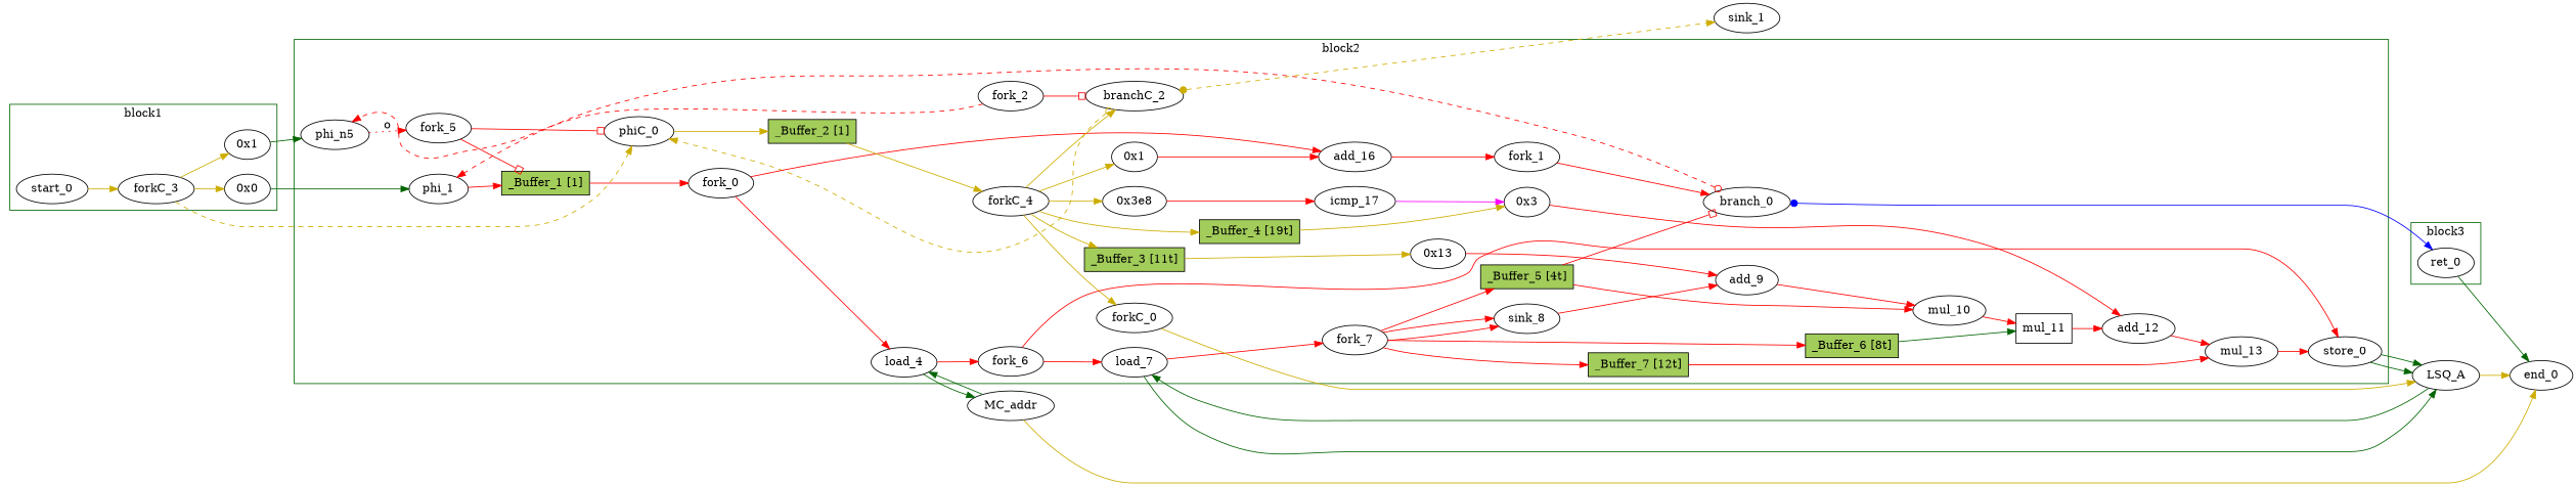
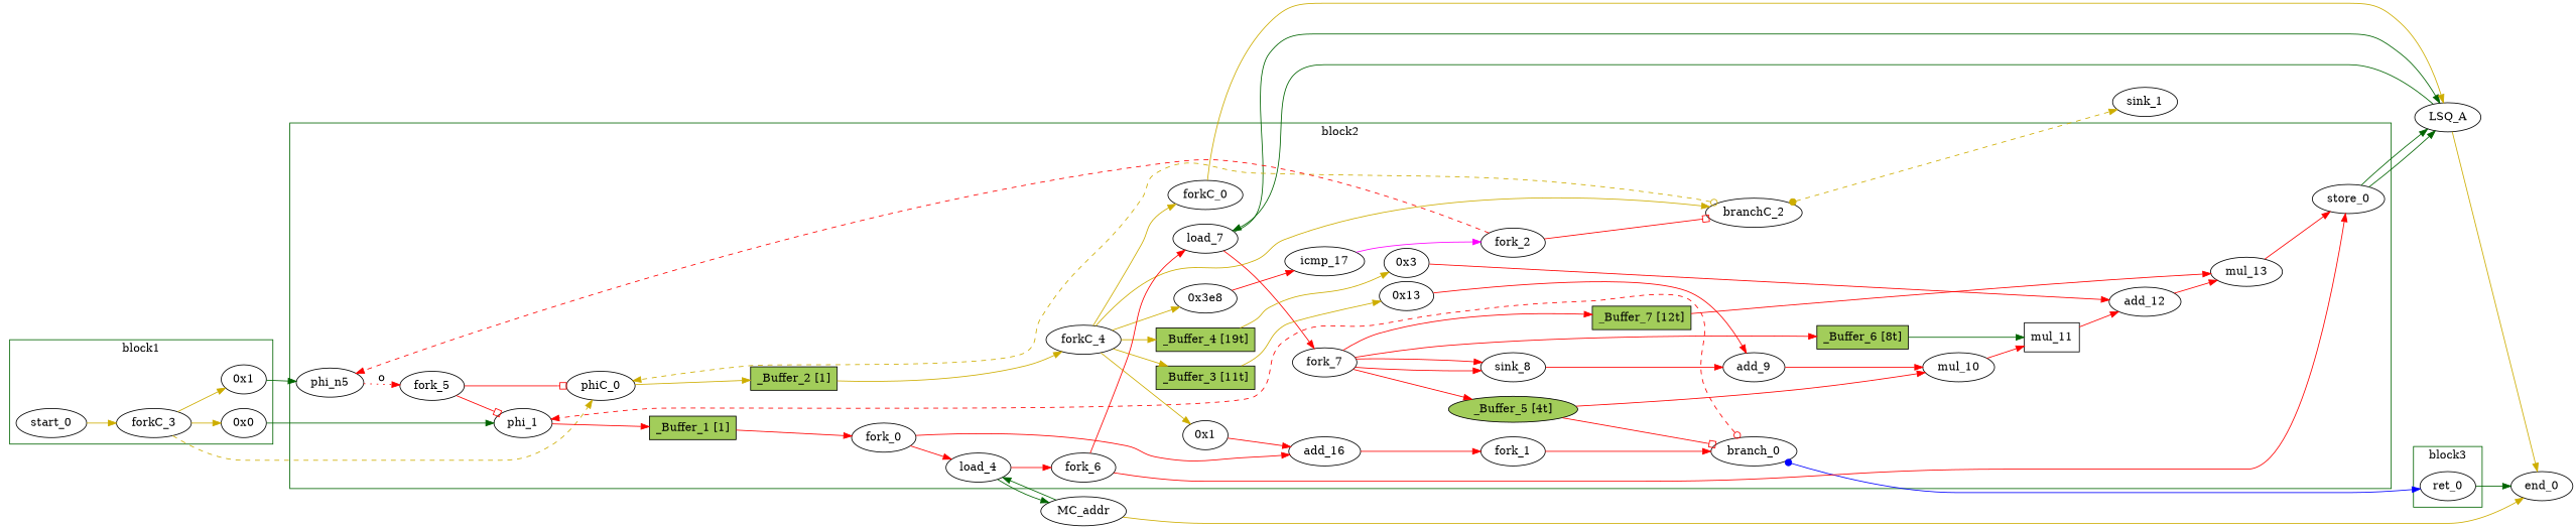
  digraph {
    rankdir=LR
    node [bbID=2 in="in1:32" out="out1:32" shape=oval type=Operator]
    edge [arrowhead=normal color=red from=out1 to=in1]
    n1 [bbID=1 label="0x0" type=Constant value="0x0"]
    start_0 [bbID=1 in="in1:0" out="out1:0" type=Entry]
    n3 [bbID=1 label="0x1" type=Constant value="0x1"]
    forkC_3 [bbID=1 in="in1:0" out="out1:0 out2:0 out3:0" type=Fork]
    phi_1 [delay=0.366 in="in1?:1 in2:32 in3:32" type=Mux]
    load_4 [in="in1:32 in2:32" latency=2 offset=0 op=mc_load_op out="out1:32 out2:32" portID=0 retimingDiff=2]
    load_7 [in="in1:32 in2:32" latency=5 offset=0 op=lsq_load_op out="out1:32 out2:32" portID=0 retimingDiff=5]
    n8 [in="in1:32 in2:32" label=sink_8 latency=4 op=mul_op retimingDiff=4]
    n9 [label="0x13" retimingDiff=12 type=Constant value="0x13"]
    add_9 [delay=1.693 in="in1:32 in2:32" op=add_op retimingDiff=12]
    mul_10 [in="in1:32 in2:32" latency=4 op=mul_op retimingDiff=4]
    mul_11 [in="in1:32 in2:32" latency=4 op=mul_op retimingDiff=4 shape=box]
    n13 [label="0x3" retimingDiff=20 type=Constant value="0x3"]
    add_12 [delay=1.693 in="in1:32 in2:32" op=add_op retimingDiff=20]
    mul_13 [in="in1:32 in2:32" latency=4 op=mul_op retimingDiff=4]
    store_0 [in="in1:32 in2:32" offset=1 op=lsq_store_op out="out1:32 out2:32" portID=0]
    n17 [label="0x1" retimingDiff=1 type=Constant value="0x1"]
    add_16 [delay=1.693 in="in1:32 in2:32" op=add_op retimingDiff=1]
    n19 [label="0x3e8" retimingDiff=1 type=Constant value="0x3e8"]
    icmp_17 [delay=1.53 in="in1:32 in2:32" op=icmp_ult_op out="out1:1" retimingDiff=1]
    forkC_0 [in="in1:0" out="out1:0" retimingDiff=1 type=Fork]
    phiC_0 [delay=0.166 in="in1?:1 in2:0 in3:0" out="out1:0" type=Mux]
    branch_0 [in="in1:32 in2?:1*i" out="out1+:32 out2-:32" retimingDiff=1 type=Branch]
    phi_n5 [delay=0.366 in="in1:32 in2:32*i" type=Merge]
    branchC_2 [in="in1:0 in2?:1*i" out="out1+:0 out2-:0" retimingDiff=1 type=Branch]
    fork_0 [out="out1:32 out2:32" retimingDiff=1 type=Fork]
    fork_1 [out="out1:32 out2:32" retimingDiff=1 type=Fork]
    fork_2 [out="out1:32 out2:32 out3:32" retimingDiff=1 type=Fork]
    forkC_4 [in="in1:0" out="out1:0 out2:0 out3:0 out4:0 out5:0 out6:0" retimingDiff=1 type=Fork]
    fork_5 [out="out1:32 out2:32" type=Fork]
    fork_6 [out="out1:32 out2:32" retimingDiff=3 type=Fork]
    fork_7 [out="out1:32 out2:32 out3:32 out4:32 out5:32" retimingDiff=8 type=Fork]
    n33 [fillcolor=darkolivegreen3 height=0.4 label="_Buffer_1 [1]" shape=box slots=1 style=filled transparent=false type=Buffer]
    n34 [fillcolor=darkolivegreen3 height=0.4 in="in1:0" label="_Buffer_2 [1]" out="out1:0" shape=box slots=1 style=filled transparent=false type=Buffer]
    n35 [fillcolor=darkolivegreen3 height=0.4 in="in1:0" label="_Buffer_3 [11t]" out="out1:0" shape=box slots=11 style=filled transparent=true type=Buffer]
    n36 [fillcolor=darkolivegreen3 height=0.4 in="in1:0" label="_Buffer_4 [19t]" out="out1:0" shape=box slots=19 style=filled transparent=true type=Buffer]
-   n37 [fillcolor=darkolivegreen3 height=0.4 label="_Buffer_5 [4t]" shape=box slots=4 style=filled transparent=true type=Buffer]
+   n37 [fillcolor=darkolivegreen3 height=0.4 label="_Buffer_5 [4t]" shape=ellipse slots=4 style=filled transparent=true type=Buffer]
    n38 [fillcolor=darkolivegreen3 height=0.4 label="_Buffer_6 [8t]" shape=box slots=8 style=filled transparent=true type=Buffer]
    n39 [fillcolor=darkolivegreen3 height=0.4 label="_Buffer_7 [12t]" shape=box slots=12 style=filled transparent=true type=Buffer]
    ret_0 [bbID=3 op=ret_op]
    MC_addr [bbID=0 bbcount=0 in="in1:32*l0a" ldcount=1 memory=addr out="out1:32*l0d out2:0*e" stcount=0 type=MC shape=""]
    LSQ_A [bbID=0 bbcount=1 fifoDepth=32 in="in1:0*c0 in2:32*l0a in3:32*s0a in4:32*s0d" ldcount=1 loadOffsets="{{0;0;0;0;0;0;0;0;0;0;0;0;0;0;0;0;0;0;0;0;0;0;0;0;0;0;0;0;0;0;0;0}}" loadPorts="{{0;0;0;0;0;0;0;0;0;0;0;0;0;0;0;0;0;0;0;0;0;0;0;0;0;0;0;0;0;0;0;0}}" memory=A numLoads="{1}" numStores="{1}" out="out1:32*l0d out2:0*e" stcount=1 storeOffsets="{{1;0;0;0;0;0;0;0;0;0;0;0;0;0;0;0;0;0;0;0;0;0;0;0;0;0;0;0;0;0;0;0}}" storePorts="{{0;0;0;0;0;0;0;0;0;0;0;0;0;0;0;0;0;0;0;0;0;0;0;0;0;0;0;0;0;0;0;0}}" type=LSQ shape=""]
    sink_1 [bbID=0 in="in1:0" type=Sink out=""]
    end_0 [bbID=0 in="in1:0*e in2:0*e in3:32" type=Exit]
    subgraph cluster_1 {
      color=darkgreen
      label=block1
      n1
      start_0
      n3
      forkC_3
    }
    subgraph cluster_2 {
      color=darkgreen
      label=block2
      phi_1
      load_4
      load_7
      n8
      n9
      add_9
      mul_10
      mul_11
      n13
      add_12
      mul_13
      store_0
      n17
      add_16
      n19
      icmp_17
      forkC_0
      phiC_0
      branch_0
      phi_n5
      branchC_2
      fork_0
      fork_1
      fork_2
      forkC_4
      fork_5
      fork_6
      fork_7
      n33
      n34
      n35
      n36
      n37
      n38
      n39
    }
    subgraph cluster_3 {
      color=darkgreen
      label=block3
      ret_0
    }
    n1 -> phi_1 [color=darkgreen to=in3]
    start_0 -> forkC_3 [color=gold3]
    n3 -> phi_n5 [color=darkgreen]
    forkC_3 -> n1 [color=gold3]
    forkC_3 -> n3 [color=gold3 from=out3]
    forkC_3 -> phiC_0 [color=gold3 from=out2 style=dashed to=in3]
    phi_1 -> n33
    load_4 -> fork_6
    load_4 -> MC_addr [color=darkgreen from=out2]
    load_7 -> fork_7
    load_7 -> LSQ_A [color=darkgreen from=out2 to=in2]
    n8 -> add_9
    n9 -> add_9 [to=in2]
    add_9 -> mul_10
    mul_10 -> mul_11
    mul_11 -> add_12
    n13 -> add_12 [to=in2]
    add_12 -> mul_13
    mul_13 -> store_0
    store_0 -> LSQ_A [color=darkgreen from=out2 to=in3]
    store_0 -> LSQ_A [color=darkgreen to=in4]
    n17 -> add_16 [to=in2]
    add_16 -> fork_1
    n19 -> icmp_17 [to=in2]
-   icmp_17 -> n13 [color=magenta]
+   icmp_17 -> fork_2 [color=magenta]
    forkC_0 -> LSQ_A [color=gold3]
    phiC_0 -> n34 [color=gold3]
    branch_0 -> phi_1 [arrowtail=odot constraint=false dir=both from=out2 minlen=3 style=dashed to=in2]
    branch_0 -> ret_0 [arrowtail=dot color=blue dir=both]
    phi_n5 -> fork_5 [label=o slots=1 style=dotted transparent=true]
    branchC_2 -> phiC_0 [arrowtail=odot color=gold3 constraint=false dir=both from=out2 minlen=3 style=dashed to=in2]
    branchC_2 -> sink_1 [arrowtail=dot color=gold3 dir=both minlen=3 style=dashed]
    fork_0 -> load_4 [from=out2 to=in2]
    fork_0 -> add_16
    fork_1 -> branch_0 [from=out2]
    fork_2 -> phi_n5 [constraint=false from=out2 minlen=3 style=dashed to=in2]
    fork_2 -> branchC_2 [arrowhead=obox from=out3 to=in2]
    forkC_4 -> n17 [color=gold3 from=out4]
    forkC_4 -> n19 [color=gold3 from=out5]
    forkC_4 -> forkC_0 [color=gold3 from=out6]
    forkC_4 -> branchC_2 [color=gold3 from=out2]
    forkC_4 -> n35 [color=gold3]
    forkC_4 -> n36 [color=gold3 from=out3]
-   fork_5 -> n33 [arrowhead=obox]
+   fork_5 -> phi_1 [arrowhead=obox]
    fork_5 -> phiC_0 [arrowhead=obox from=out2]
    fork_6 -> load_7 [to=in2]
    fork_6 -> store_0 [from=out2 to=in2]
    fork_7 -> n8
    fork_7 -> n8 [from=out2 to=in2]
    fork_7 -> n37 [from=out3]
    fork_7 -> n38 [from=out4]
    fork_7 -> n39 [from=out5]
    n33 -> fork_0
    n34 -> forkC_4 [color=gold3]
    n35 -> n9 [color=gold3]
    n36 -> n13 [color=gold3]
    n37 -> mul_10 [to=in2]
    n37 -> branch_0 [arrowhead=obox to=in2]
    n38 -> mul_11 [color=darkgreen to=in2]
    n39 -> mul_13 [to=in2]
    ret_0 -> end_0 [color=darkgreen to=in3]
    MC_addr -> load_4 [color=darkgreen]
    MC_addr -> end_0 [color=gold3 from=out2 to=in2]
    LSQ_A -> load_7 [color=darkgreen]
    LSQ_A -> end_0 [color=gold3 from=out2]
  }
